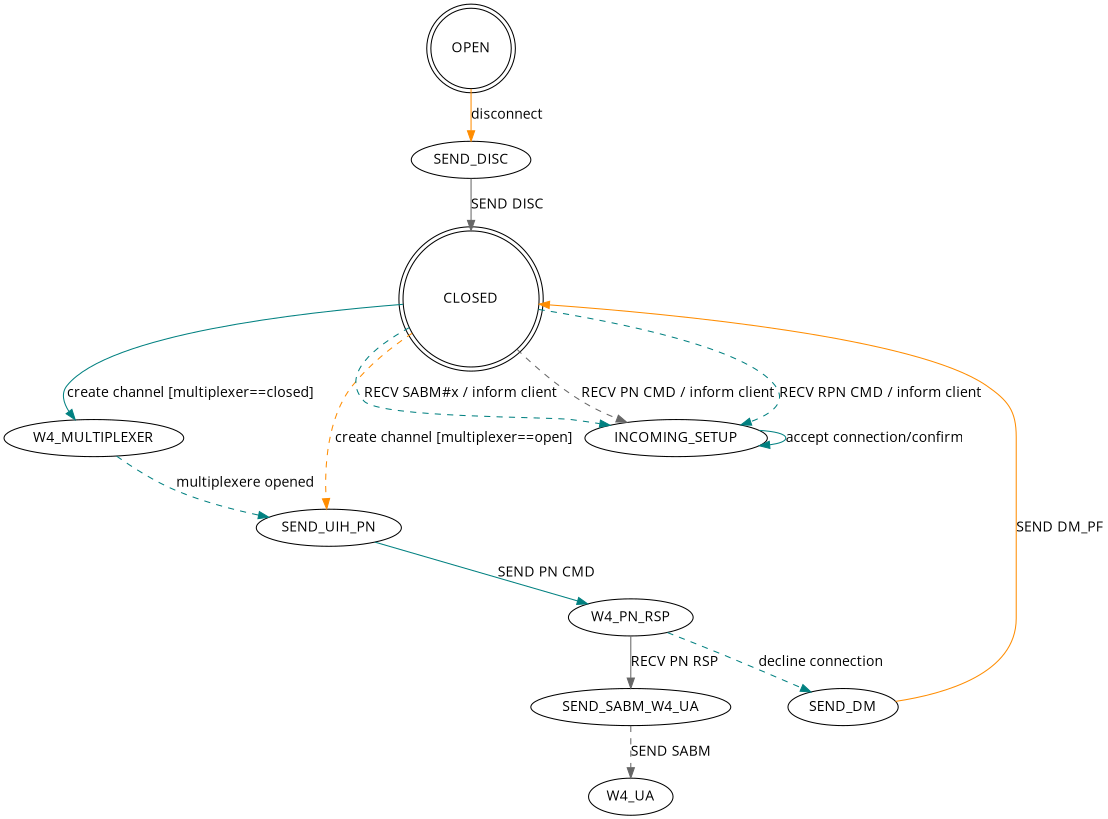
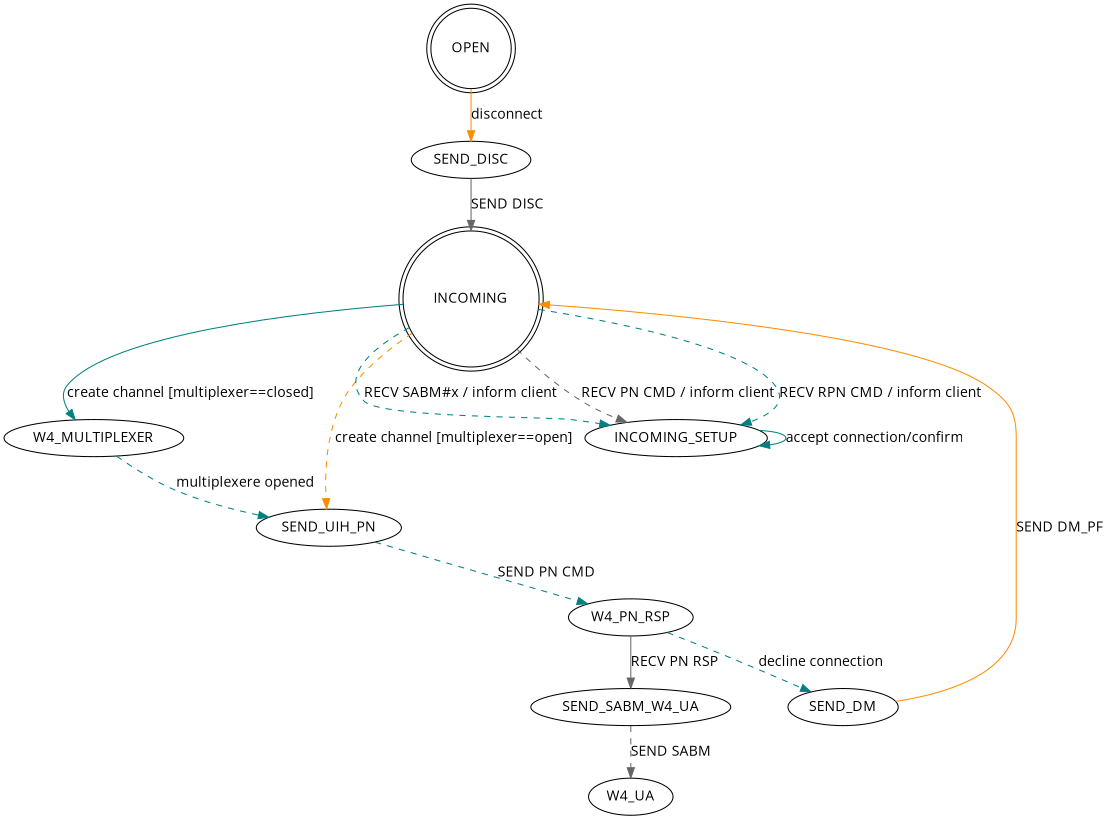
  digraph {
    fontname="Open Sans"
    node [fontname="Open Sans"]
    edge [color=teal fontname="Open Sans" style=solid]
-   CLOSED [shape=doublecircle]
+   CLOSED [shape=doublecircle label=INCOMING]
    W4_MULTIPLEXER
    SEND_UIH_PN
    INCOMING_SETUP
    W4_PN_RSP
    OPEN [shape=doublecircle]
    SEND_DISC
    SEND_SABM_W4_UA
    SEND_DM
    W4_UA
    CLOSED -> W4_MULTIPLEXER [label="create channel [multiplexer==closed]"]
    CLOSED -> SEND_UIH_PN [color=darkorange label="create channel [multiplexer==open]" style=dashed]
    CLOSED -> INCOMING_SETUP [label="RECV SABM#x / inform client" style=dashed]
    CLOSED -> INCOMING_SETUP [color=gray40 label="RECV PN CMD / inform client" style=dashed]
    CLOSED -> INCOMING_SETUP [label="RECV RPN CMD / inform client" style=dashed]
    W4_MULTIPLEXER -> SEND_UIH_PN [label="multiplexere opened" style=dashed]
-   SEND_UIH_PN -> W4_PN_RSP [label="SEND PN CMD"]
+   SEND_UIH_PN -> W4_PN_RSP [label="SEND PN CMD" style=dashed]
    INCOMING_SETUP -> INCOMING_SETUP [label="accept connection/confirm"]
    W4_PN_RSP -> SEND_SABM_W4_UA [color=gray40 label="RECV PN RSP"]
    W4_PN_RSP -> SEND_DM [label="decline connection" style=dashed]
    OPEN -> SEND_DISC [color=darkorange label=disconnect]
    SEND_DISC -> CLOSED [color=gray40 label="SEND DISC"]
    SEND_SABM_W4_UA -> W4_UA [color=gray40 label="SEND SABM" style=dashed]
    SEND_DM -> CLOSED [color=darkorange label="SEND DM_PF"]
  }
